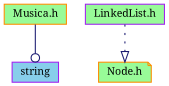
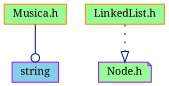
  digraph {
    fontname="Noto Serif"
    node [color=purple fillcolor=palegreen fontname="Noto Serif" fontsize=10 shape=box style=filled]
    edge [color=midnightblue fontname="Noto Serif" fontsize=10 labelfontname=Helvetica labelfontsize=10]
    n1 [fillcolor=skyblue height=0.2 label=string width=0.4]
-   n2 [height=0.2 label="LinkedList.h" width=0.4]
-   n3 [color=darkorange height=0.2 label="Node.h" shape=note width=0.4]
+   n2 [color=darkorange height=0.2 label="LinkedList.h" width=0.4]
+   n3 [height=0.2 label="Node.h" shape=note width=0.4]
    n4 [color=darkorange height=0.2 label="Musica.h" width=0.4]
    n2 -> n3 [arrowhead=onormal style=dotted]
    n4 -> n1 [arrowhead=odot style=solid]
  }
